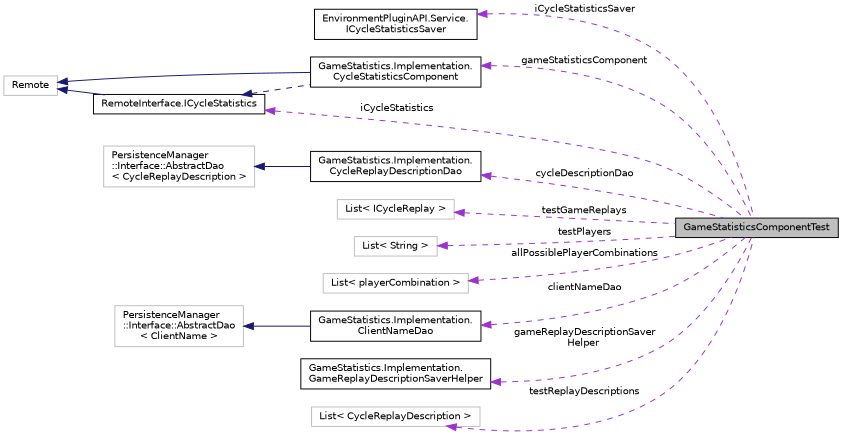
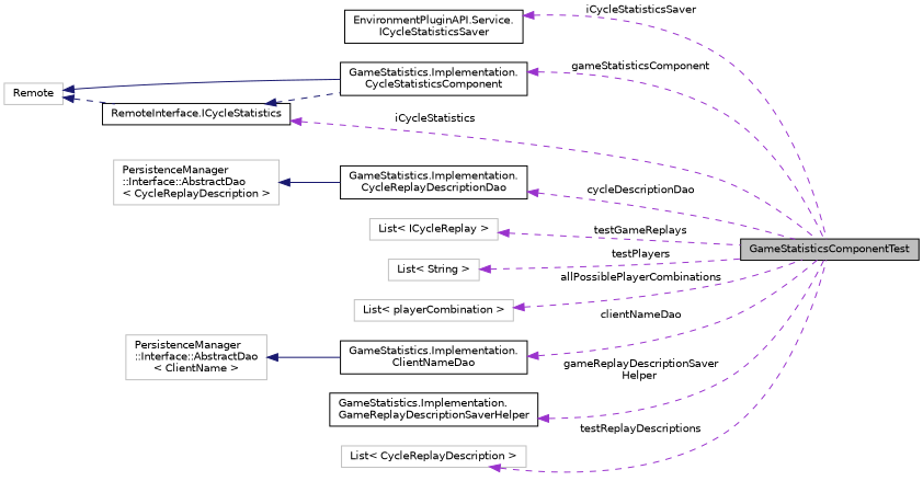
  digraph {
    rankdir=LR
    node [color=black fillcolor=white fontname=Helvetica fontsize=10 shape=record style=filled]
    edge [color=darkorchid3 dir=back fontname=Helvetica fontsize=10 labelfontname=Helvetica labelfontsize=10 style=dashed]
    n1 [fillcolor=grey75 fontcolor=black height=0.2 label=GameStatisticsComponentTest width=0.4]
    n2 [height=0.2 label="EnvironmentPluginAPI.Service.\lICycleStatisticsSaver" width=0.4]
    n3 [height=0.2 label="GameStatistics.Implementation.\lCycleStatisticsComponent" width=0.4]
    n4 [height=0.2 label="GameStatistics.Implementation.\lCycleReplayDescriptionDao" width=0.4]
    n5 [color=grey75 height=0.2 label="PersistenceManager\l::Interface::AbstractDao\l\< CycleReplayDescription \>" width=0.4]
    n6 [color=grey75 height=0.2 label="List\< ICycleReplay \>" width=0.4]
    n7 [color=grey75 height=0.2 label="List\< String \>" width=0.4]
    n8 [color=grey75 height=0.2 label="List\< playerCombination \>" width=0.4]
    n9 [height=0.2 label="GameStatistics.Implementation.\lClientNameDao" width=0.4]
    n10 [color=grey75 height=0.2 label="PersistenceManager\l::Interface::AbstractDao\l\< ClientName \>" width=0.4]
    n11 [height=0.2 label="RemoteInterface.ICycleStatistics" width=0.4]
    n12 [color=grey75 height=0.2 label=Remote width=0.4]
    n13 [height=0.2 label="GameStatistics.Implementation.\lGameReplayDescriptionSaverHelper" width=0.4]
    n14 [color=grey75 height=0.2 label="List\< CycleReplayDescription \>" width=0.4]
    n2 -> n1 [label=" iCycleStatisticsSaver"]
    n3 -> n1 [label=" gameStatisticsComponent"]
    n4 -> n1 [label=" cycleDescriptionDao"]
    n5 -> n4 [color=midnightblue style=solid]
    n6 -> n1 [label=" testGameReplays"]
    n7 -> n1 [label=" testPlayers"]
    n8 -> n1 [label=" allPossiblePlayerCombinations"]
    n9 -> n1 [label=" clientNameDao"]
    n10 -> n9 [color=midnightblue style=solid]
    n11 -> n1 [label=" iCycleStatistics"]
    n11 -> n3 [color=midnightblue]
    n12 -> n3 [color=midnightblue style=solid]
-   n12 -> n11 [color=midnightblue style=solid]
+   n12 -> n11 [color=midnightblue]
    n13 -> n1 [label=" gameReplayDescriptionSaver\lHelper"]
    n14 -> n1 [label=" testReplayDescriptions"]
  }
